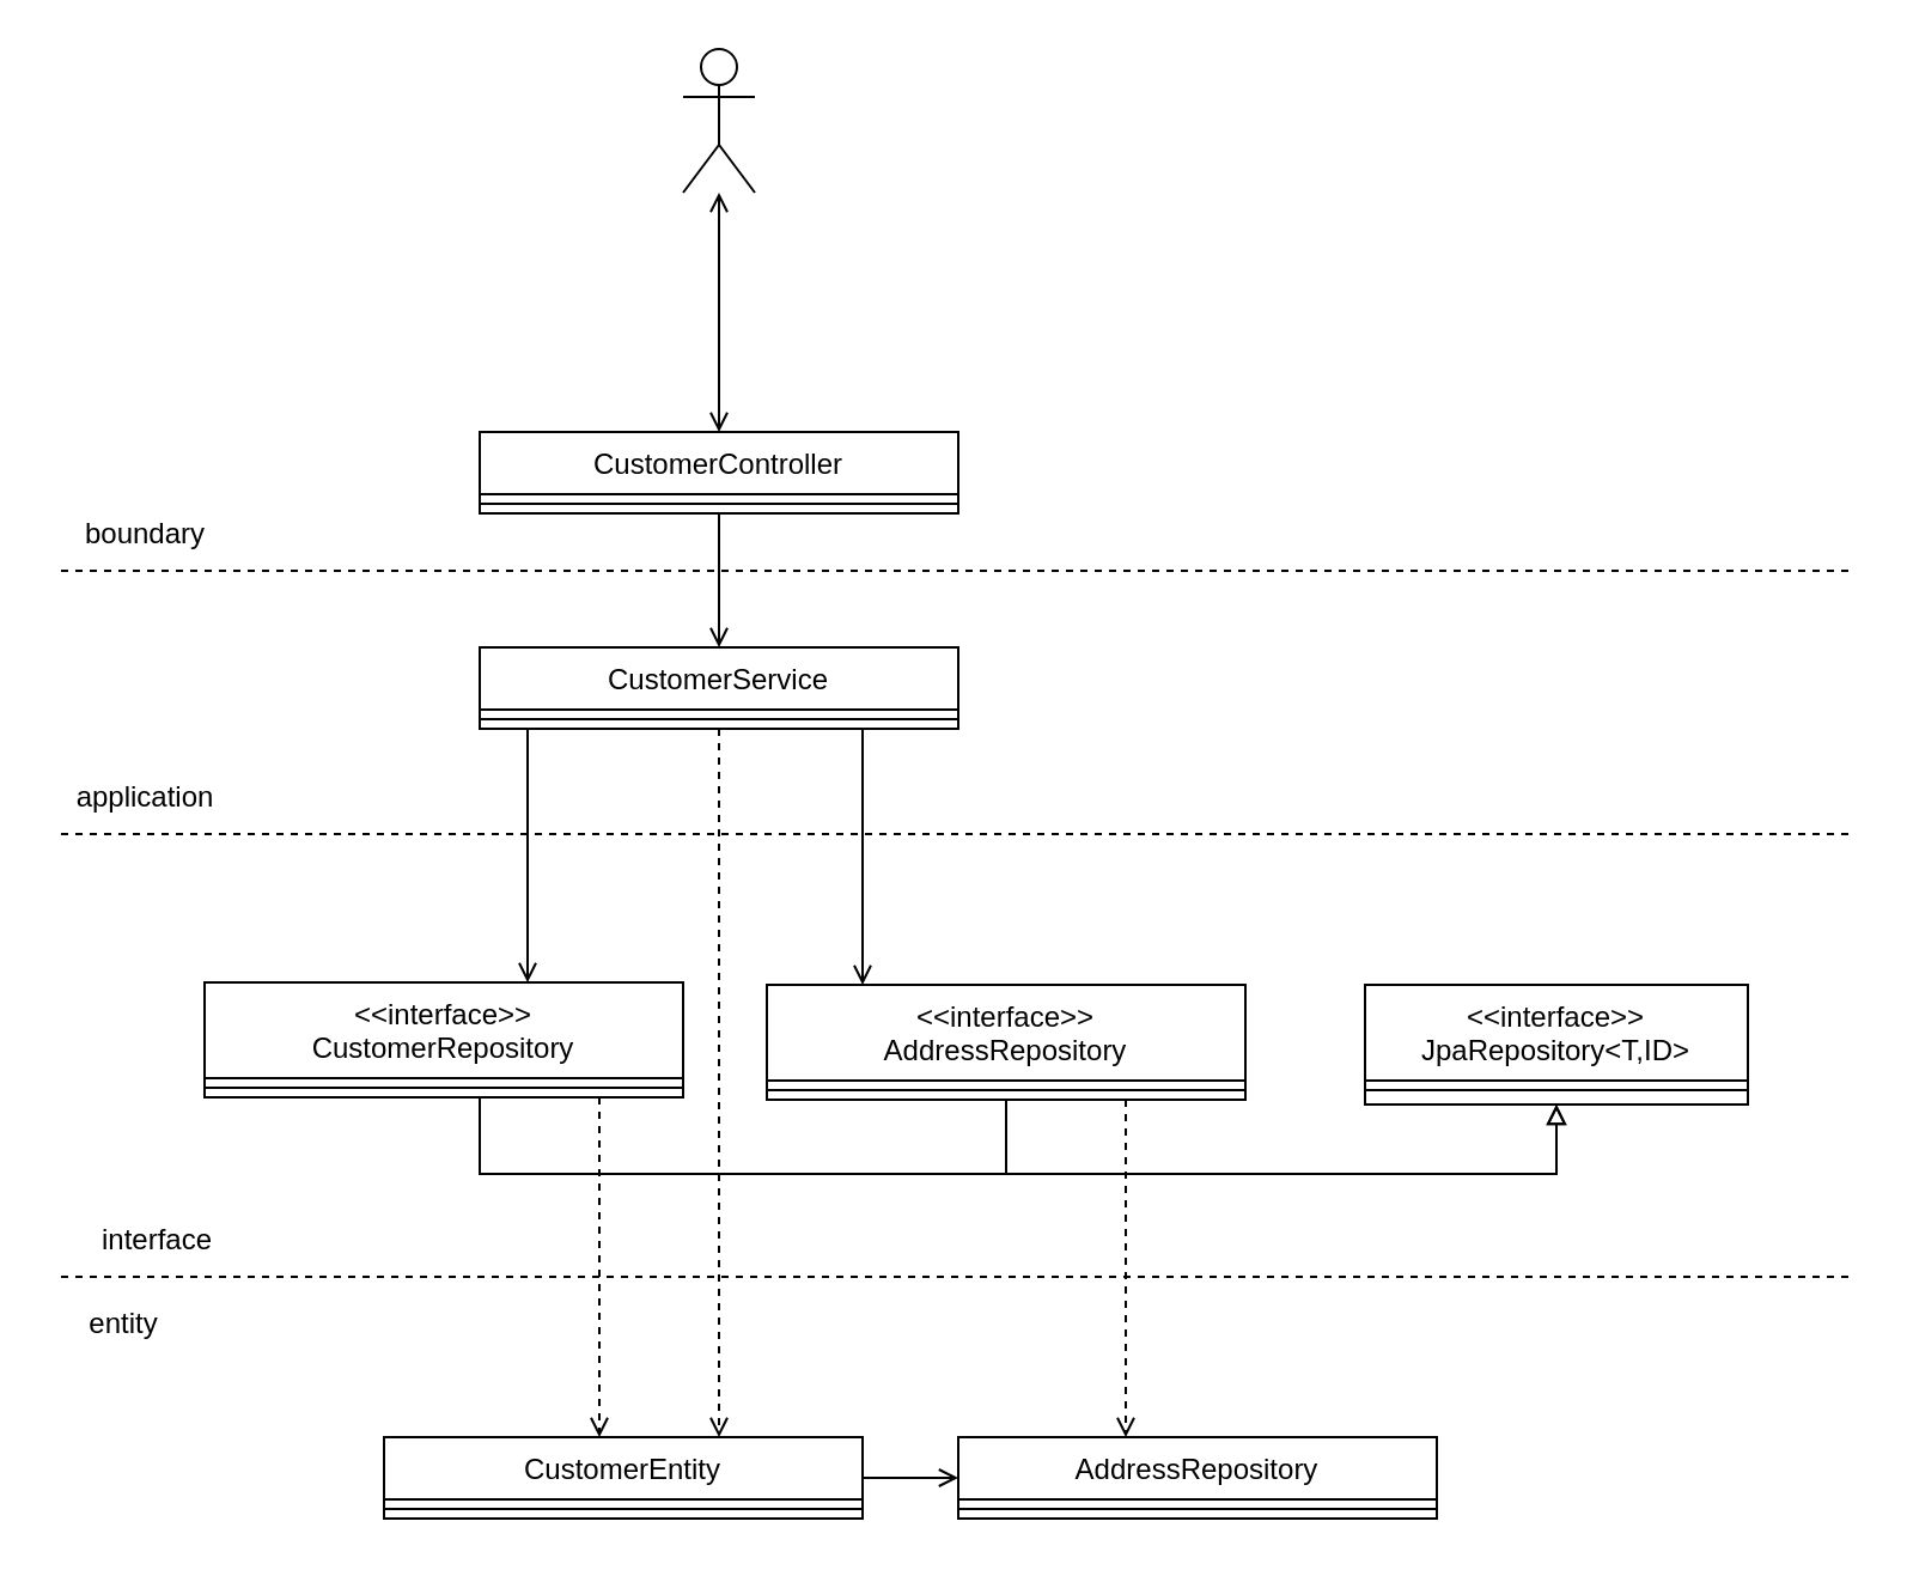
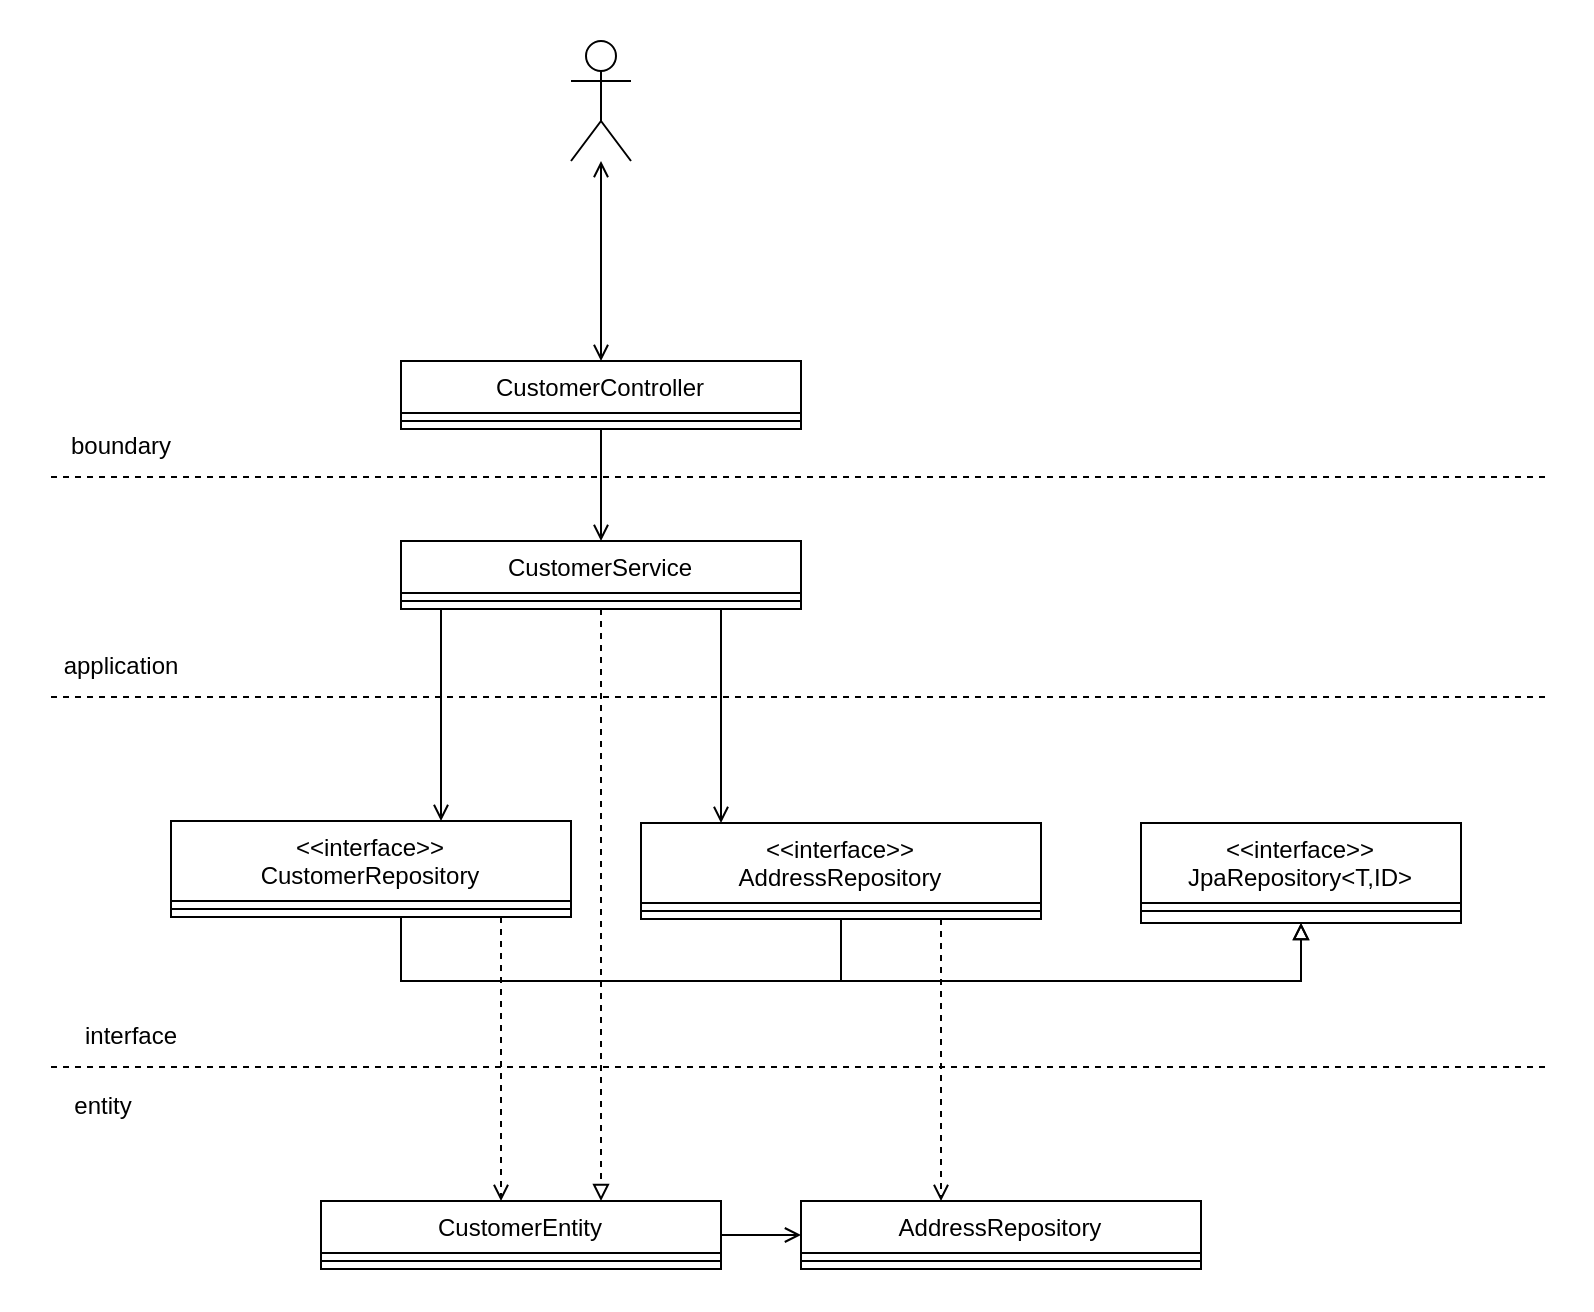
  <mxCell id="0" />
  <mxCell id="1" parent="0" />
  <mxCell id="2" style="edgeStyle=orthogonalEdgeStyle;rounded=0;orthogonalLoop=1;jettySize=auto;html=1;endArrow=open;endFill=0;" parent="1" source="3" target="7" edge="1"><mxGeometry relative="1" as="geometry"><Array as="points" /></mxGeometry></mxCell>
  <mxCell id="3" value="CustomerController" style="swimlane;fontStyle=0;align=center;verticalAlign=top;childLayout=stackLayout;horizontal=1;startSize=26;horizontalStack=0;resizeParent=1;resizeLast=0;collapsible=1;marginBottom=0;rounded=0;shadow=0;strokeWidth=1;" parent="1" vertex="1"><mxGeometry x="200" y="180" width="200" height="34" as="geometry"><mxRectangle x="550" y="140" width="160" height="26" as="alternateBounds" /></mxGeometry></mxCell>
  <mxCell id="4" value="" style="line;html=1;strokeWidth=1;align=left;verticalAlign=middle;spacingTop=-1;spacingLeft=3;spacingRight=3;rotatable=0;labelPosition=right;points=[];portConstraint=eastwest;" parent="3" vertex="1"><mxGeometry y="26" width="200" height="8" as="geometry" /></mxCell>
  <mxCell id="5" style="edgeStyle=orthogonalEdgeStyle;rounded=0;orthogonalLoop=1;jettySize=auto;html=1;endArrow=open;endFill=0;" parent="1" source="7" target="11" edge="1"><mxGeometry relative="1" as="geometry"><Array as="points"><mxPoint x="220" y="340" /><mxPoint x="220" y="340" /></Array></mxGeometry></mxCell>
- <mxCell id="6" style="edgeStyle=orthogonalEdgeStyle;rounded=0;orthogonalLoop=1;jettySize=auto;html=1;startArrow=none;startFill=0;endArrow=open;endFill=0;dashed=1;" edge="1" parent="1" source="7" target="20"><mxGeometry relative="1" as="geometry"><Array as="points"><mxPoint x="300" y="530" /><mxPoint x="300" y="530" /></Array></mxGeometry></mxCell>
+ <mxCell id="6" style="edgeStyle=orthogonalEdgeStyle;rounded=0;orthogonalLoop=1;jettySize=auto;html=1;startArrow=none;startFill=0;endArrow=block;endFill=0;dashed=1;" edge="1" parent="1" source="7" target="20"><mxGeometry relative="1" as="geometry"><Array as="points"><mxPoint x="300" y="530" /><mxPoint x="300" y="530" /></Array></mxGeometry></mxCell>
  <mxCell id="7" value="CustomerService" style="swimlane;fontStyle=0;align=center;verticalAlign=top;childLayout=stackLayout;horizontal=1;startSize=26;horizontalStack=0;resizeParent=1;resizeLast=0;collapsible=1;marginBottom=0;rounded=0;shadow=0;strokeWidth=1;" parent="1" vertex="1"><mxGeometry x="200" y="270" width="200" height="34" as="geometry"><mxRectangle x="550" y="140" width="160" height="26" as="alternateBounds" /></mxGeometry></mxCell>
  <mxCell id="8" value="" style="line;html=1;strokeWidth=1;align=left;verticalAlign=middle;spacingTop=-1;spacingLeft=3;spacingRight=3;rotatable=0;labelPosition=right;points=[];portConstraint=eastwest;" parent="7" vertex="1"><mxGeometry y="26" width="200" height="8" as="geometry" /></mxCell>
  <mxCell id="9" style="edgeStyle=orthogonalEdgeStyle;rounded=0;orthogonalLoop=1;jettySize=auto;html=1;endArrow=block;endFill=0;startArrow=none;" parent="1" source="11" target="15" edge="1"><mxGeometry relative="1" as="geometry"><Array as="points"><mxPoint x="200" y="490" /><mxPoint x="650" y="490" /></Array></mxGeometry></mxCell>
  <mxCell id="10" style="edgeStyle=orthogonalEdgeStyle;rounded=0;orthogonalLoop=1;jettySize=auto;html=1;dashed=1;startArrow=none;startFill=0;endArrow=open;endFill=0;" edge="1" parent="1" source="11" target="20"><mxGeometry relative="1" as="geometry"><Array as="points"><mxPoint x="250" y="570" /><mxPoint x="250" y="570" /></Array></mxGeometry></mxCell>
  <mxCell id="11" value="&lt;&lt;interface&gt;&gt;&#10;CustomerRepository" style="swimlane;fontStyle=0;align=center;verticalAlign=top;childLayout=stackLayout;horizontal=1;startSize=40;horizontalStack=0;resizeParent=1;resizeLast=0;collapsible=1;marginBottom=0;rounded=0;shadow=0;strokeWidth=1;" parent="1" vertex="1"><mxGeometry x="85" y="410" width="200" height="48" as="geometry"><mxRectangle x="550" y="140" width="160" height="26" as="alternateBounds" /></mxGeometry></mxCell>
  <mxCell id="12" value="" style="line;html=1;strokeWidth=1;align=left;verticalAlign=middle;spacingTop=-1;spacingLeft=3;spacingRight=3;rotatable=0;labelPosition=right;points=[];portConstraint=eastwest;" parent="11" vertex="1"><mxGeometry y="40" width="200" height="8" as="geometry" /></mxCell>
  <mxCell id="13" style="edgeStyle=orthogonalEdgeStyle;rounded=0;orthogonalLoop=1;jettySize=auto;html=1;endArrow=block;endFill=0;" parent="1" source="32" target="15" edge="1"><mxGeometry relative="1" as="geometry"><Array as="points"><mxPoint x="420" y="490" /><mxPoint x="650" y="490" /></Array></mxGeometry></mxCell>
  <mxCell id="14" style="edgeStyle=orthogonalEdgeStyle;rounded=0;orthogonalLoop=1;jettySize=auto;html=1;endArrow=open;endFill=0;" parent="1" source="7" target="32" edge="1"><mxGeometry relative="1" as="geometry"><mxPoint x="820" y="367" as="targetPoint" /><Array as="points"><mxPoint x="360" y="410" /><mxPoint x="360" y="410" /></Array></mxGeometry></mxCell>
  <mxCell id="15" value="&lt;&lt;interface&gt;&gt;&#10;JpaRepository&lt;T,ID&gt;" style="swimlane;fontStyle=0;align=center;verticalAlign=top;childLayout=stackLayout;horizontal=1;startSize=40;horizontalStack=0;resizeParent=1;resizeLast=0;collapsible=1;marginBottom=0;rounded=0;shadow=0;strokeWidth=1;" parent="1" vertex="1"><mxGeometry x="570" y="411" width="160" height="50" as="geometry"><mxRectangle x="550" y="140" width="160" height="26" as="alternateBounds" /></mxGeometry></mxCell>
  <mxCell id="16" value="" style="line;html=1;strokeWidth=1;align=left;verticalAlign=middle;spacingTop=-1;spacingLeft=3;spacingRight=3;rotatable=0;labelPosition=right;points=[];portConstraint=eastwest;" parent="15" vertex="1"><mxGeometry y="40" width="160" height="8" as="geometry" /></mxCell>
  <mxCell id="17" value="AddressRepository" style="swimlane;fontStyle=0;align=center;verticalAlign=top;childLayout=stackLayout;horizontal=1;startSize=26;horizontalStack=0;resizeParent=1;resizeLast=0;collapsible=1;marginBottom=0;rounded=0;shadow=0;strokeWidth=1;" parent="1" vertex="1"><mxGeometry x="400" y="600" width="200" height="34" as="geometry"><mxRectangle x="550" y="140" width="160" height="26" as="alternateBounds" /></mxGeometry></mxCell>
  <mxCell id="18" value="" style="line;html=1;strokeWidth=1;align=left;verticalAlign=middle;spacingTop=-1;spacingLeft=3;spacingRight=3;rotatable=0;labelPosition=right;points=[];portConstraint=eastwest;" parent="17" vertex="1"><mxGeometry y="26" width="200" height="8" as="geometry" /></mxCell>
  <mxCell id="19" style="edgeStyle=orthogonalEdgeStyle;rounded=0;orthogonalLoop=1;jettySize=auto;html=1;endArrow=open;endFill=0;" parent="1" source="20" target="17" edge="1"><mxGeometry relative="1" as="geometry" /></mxCell>
  <mxCell id="20" value="CustomerEntity" style="swimlane;fontStyle=0;align=center;verticalAlign=top;childLayout=stackLayout;horizontal=1;startSize=26;horizontalStack=0;resizeParent=1;resizeLast=0;collapsible=1;marginBottom=0;rounded=0;shadow=0;strokeWidth=1;" parent="1" vertex="1"><mxGeometry x="160" y="600" width="200" height="34" as="geometry"><mxRectangle x="550" y="140" width="160" height="26" as="alternateBounds" /></mxGeometry></mxCell>
  <mxCell id="21" value="" style="line;html=1;strokeWidth=1;align=left;verticalAlign=middle;spacingTop=-1;spacingLeft=3;spacingRight=3;rotatable=0;labelPosition=right;points=[];portConstraint=eastwest;" parent="20" vertex="1"><mxGeometry y="26" width="200" height="8" as="geometry" /></mxCell>
  <mxCell id="22" value="" style="endArrow=none;dashed=1;html=1;rounded=0;" edge="1" parent="1"><mxGeometry width="50" height="50" relative="1" as="geometry"><mxPoint x="25" y="348" as="sourcePoint" /><mxPoint x="775" y="348" as="targetPoint" /></mxGeometry></mxCell>
  <mxCell id="23" value="boundary" style="text;html=1;align=center;verticalAlign=middle;resizable=0;points=[];autosize=1;strokeColor=none;fillColor=none;" vertex="1" parent="1"><mxGeometry x="25" y="208" width="70" height="30" as="geometry" /></mxCell>
  <mxCell id="24" value="" style="endArrow=none;dashed=1;html=1;rounded=0;" edge="1" parent="1"><mxGeometry width="50" height="50" relative="1" as="geometry"><mxPoint x="25" y="238" as="sourcePoint" /><mxPoint x="775" y="238" as="targetPoint" /></mxGeometry></mxCell>
  <mxCell id="25" value="application" style="text;html=1;align=center;verticalAlign=middle;resizable=0;points=[];autosize=1;strokeColor=none;fillColor=none;" vertex="1" parent="1"><mxGeometry x="20" y="318" width="80" height="30" as="geometry" /></mxCell>
  <mxCell id="26" value="" style="endArrow=none;dashed=1;html=1;rounded=0;" edge="1" parent="1"><mxGeometry width="50" height="50" relative="1" as="geometry"><mxPoint x="25" y="533" as="sourcePoint" /><mxPoint x="775" y="533" as="targetPoint" /></mxGeometry></mxCell>
  <mxCell id="27" value="interface" style="text;html=1;align=center;verticalAlign=middle;resizable=0;points=[];autosize=1;strokeColor=none;fillColor=none;" vertex="1" parent="1"><mxGeometry x="25" y="503" width="80" height="30" as="geometry" /></mxCell>
  <mxCell id="28" value="entity" style="text;html=1;align=center;verticalAlign=middle;resizable=0;points=[];autosize=1;strokeColor=none;fillColor=none;" vertex="1" parent="1"><mxGeometry x="26" y="538" width="50" height="30" as="geometry" /></mxCell>
  <mxCell id="29" style="edgeStyle=orthogonalEdgeStyle;rounded=0;orthogonalLoop=1;jettySize=auto;html=1;startArrow=open;startFill=0;endArrow=open;endFill=0;" edge="1" parent="1" source="30" target="3"><mxGeometry relative="1" as="geometry" /></mxCell>
  <mxCell id="30" value="" style="shape=umlActor;verticalLabelPosition=bottom;verticalAlign=top;html=1;outlineConnect=0;" vertex="1" parent="1"><mxGeometry x="285" y="20" width="30" height="60" as="geometry" /></mxCell>
  <mxCell id="31" style="edgeStyle=orthogonalEdgeStyle;rounded=0;orthogonalLoop=1;jettySize=auto;html=1;dashed=1;startArrow=none;startFill=0;endArrow=open;endFill=0;" edge="1" parent="1" source="32" target="17"><mxGeometry relative="1" as="geometry"><Array as="points"><mxPoint x="470" y="570" /><mxPoint x="470" y="570" /></Array></mxGeometry></mxCell>
  <mxCell id="32" value="&lt;&lt;interface&gt;&gt;&#10;AddressRepository" style="swimlane;fontStyle=0;align=center;verticalAlign=top;childLayout=stackLayout;horizontal=1;startSize=40;horizontalStack=0;resizeParent=1;resizeLast=0;collapsible=1;marginBottom=0;rounded=0;shadow=0;strokeWidth=1;" parent="1" vertex="1"><mxGeometry x="320" y="411" width="200" height="48" as="geometry"><mxRectangle x="550" y="140" width="160" height="26" as="alternateBounds" /></mxGeometry></mxCell>
  <mxCell id="33" value="" style="line;html=1;strokeWidth=1;align=left;verticalAlign=middle;spacingTop=-1;spacingLeft=3;spacingRight=3;rotatable=0;labelPosition=right;points=[];portConstraint=eastwest;" parent="32" vertex="1"><mxGeometry y="40" width="200" height="8" as="geometry" /></mxCell>
